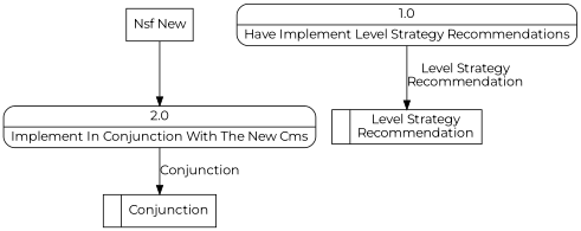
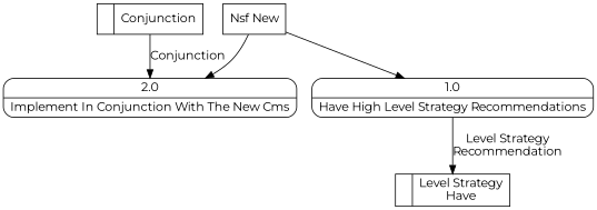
  digraph {
    fontname=Montserrat
    node [fontname=Montserrat shape=record]
    edge [fontname=Montserrat]
    n1 [label="<f0>  |<f1> Conjunction "]
-   n2 [label="<f0>  |<f1> Level Strategy\nRecommendation "]
+   n2 [label="<f0>  |<f1> Level Strategy\nHave "]
    n3 [label="Nsf New" shape=box]
-   n4 [label="{<f0> 1.0|<f1> Have Implement Level Strategy Recommendations }" shape=Mrecord]
+   n4 [label="{<f0> 1.0|<f1> Have High Level Strategy Recommendations }" shape=Mrecord]
    n5 [label="{<f0> 2.0|<f1> Implement In Conjunction With The New Cms }" shape=Mrecord]
+   n3 -> n4
    n3 -> n5
    n4 -> n2 [label="Level Strategy\nRecommendation"]
-   n5 -> n1 [label=Conjunction]
+   n1 -> n5 [label=Conjunction]
  }
